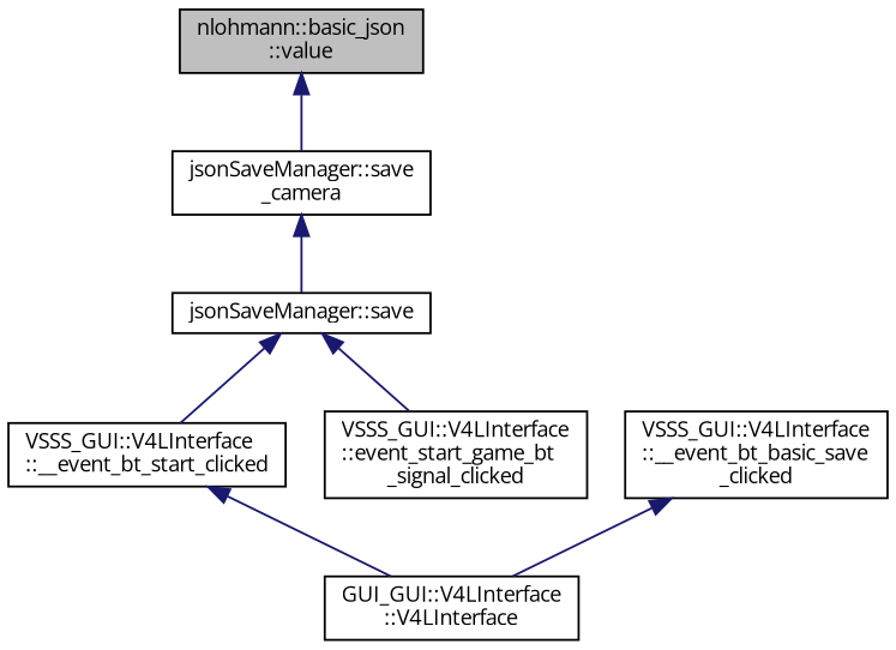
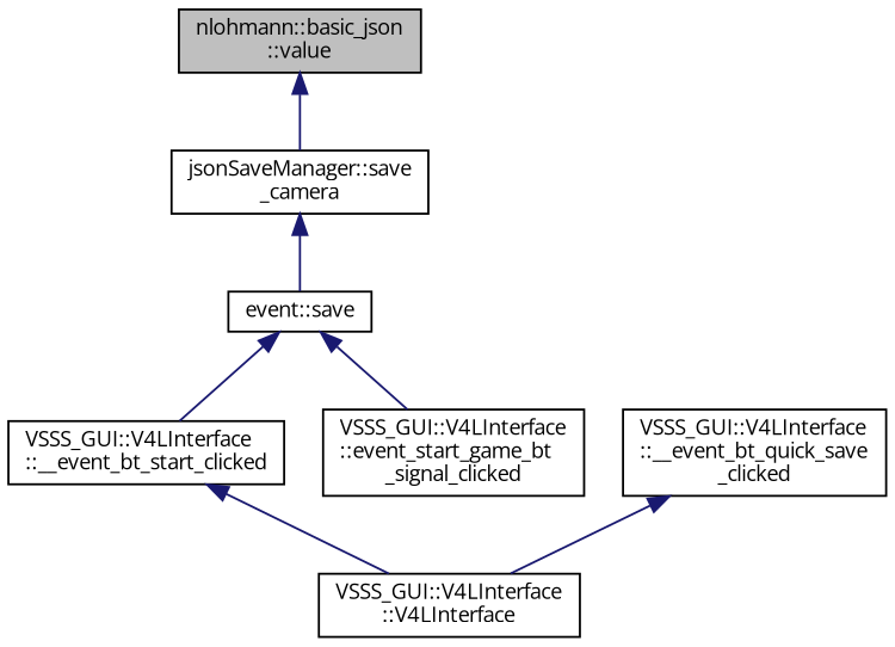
  digraph {
    fontname="Open Sans"
    rankdir=TB
    node [color=black fillcolor=white fontname="Open Sans" fontsize=10 shape=record style=filled]
    edge [color=midnightblue dir=back fontname="Open Sans" fontsize=10 labelfontname=Helvetica labelfontsize=10 style=solid]
    n1 [fillcolor=grey75 fontcolor=black height=0.2 label="nlohmann::basic_json\l::value" width=0.4]
    n2 [height=0.2 label="jsonSaveManager::save\l_camera" width=0.4]
-   n3 [height=0.2 label="jsonSaveManager::save" width=0.4]
+   n3 [height=0.2 label="event::save" width=0.4]
    n4 [height=0.2 label="VSSS_GUI::V4LInterface\l::__event_bt_start_clicked" width=0.4]
    n5 [height=0.2 label="VSSS_GUI::V4LInterface\l::event_start_game_bt\l_signal_clicked" width=0.4]
-   n6 [height=0.2 label="VSSS_GUI::V4LInterface\l::__event_bt_basic_save\l_clicked" width=0.4]
-   n7 [height=0.2 label="GUI_GUI::V4LInterface\l::V4LInterface" width=0.4]
+   n6 [height=0.2 label="VSSS_GUI::V4LInterface\l::__event_bt_quick_save\l_clicked" width=0.4]
+   n7 [height=0.2 label="VSSS_GUI::V4LInterface\l::V4LInterface" width=0.4]
    n1 -> n2
    n2 -> n3
    n3 -> n4
    n3 -> n5
    n4 -> n7
    n6 -> n7
  }
